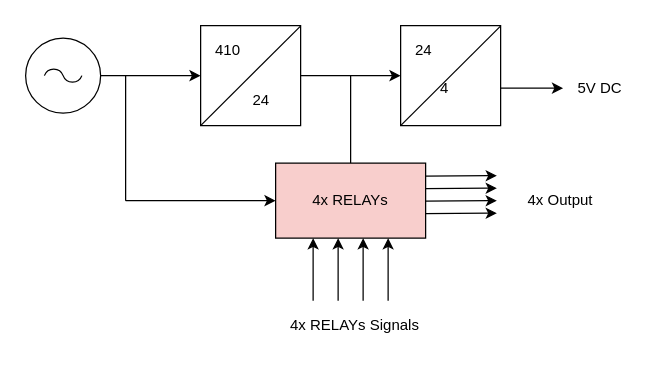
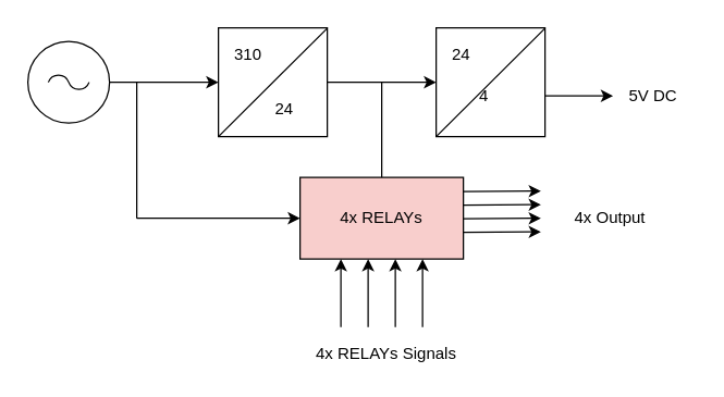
  <mxCell id="0" />
  <mxCell id="1" parent="0" />
  <mxCell id="2" value="" style="edgeStyle=orthogonalEdgeStyle;rounded=0;orthogonalLoop=1;jettySize=auto;html=1;" edge="1" parent="1" source="3"><mxGeometry relative="1" as="geometry"><mxPoint x="160" y="60" as="targetPoint" /></mxGeometry></mxCell>
  <mxCell id="3" value="" style="pointerEvents=1;verticalLabelPosition=bottom;shadow=0;dashed=0;align=center;fillColor=#ffffff;html=1;verticalAlign=top;strokeWidth=1;shape=mxgraph.electrical.signal_sources.ac_source;" vertex="1" parent="1"><mxGeometry x="20" y="30" width="60" height="60" as="geometry" /></mxCell>
  <mxCell id="4" value="" style="whiteSpace=wrap;html=1;aspect=fixed;" vertex="1" parent="1"><mxGeometry x="160" y="20" width="80" height="80" as="geometry" /></mxCell>
  <mxCell id="5" value="" style="endArrow=none;html=1;entryX=0.999;entryY=0.005;entryDx=0;entryDy=0;entryPerimeter=0;" edge="1" parent="1" target="4"><mxGeometry width="50" height="50" relative="1" as="geometry"><mxPoint x="160" y="100" as="sourcePoint" /><mxPoint x="210" y="50" as="targetPoint" /></mxGeometry></mxCell>
- <mxCell id="6" value="410" style="text;html=1;resizable=0;points=[];autosize=1;align=left;verticalAlign=top;spacingTop=-4;" vertex="1" parent="1"><mxGeometry x="170" y="30" width="40" height="20" as="geometry" /></mxCell>
+ <mxCell id="6" value="310" style="text;html=1;resizable=0;points=[];autosize=1;align=left;verticalAlign=top;spacingTop=-4;" vertex="1" parent="1"><mxGeometry x="170" y="30" width="40" height="20" as="geometry" /></mxCell>
  <mxCell id="7" value="24" style="text;html=1;resizable=0;points=[];autosize=1;align=left;verticalAlign=top;spacingTop=-4;" vertex="1" parent="1"><mxGeometry x="200" y="70" width="30" height="20" as="geometry" /></mxCell>
  <mxCell id="8" value="" style="whiteSpace=wrap;html=1;aspect=fixed;" vertex="1" parent="1"><mxGeometry x="320" y="20" width="80" height="80" as="geometry" /></mxCell>
  <mxCell id="9" value="" style="endArrow=none;html=1;entryX=0.999;entryY=0.005;entryDx=0;entryDy=0;entryPerimeter=0;" edge="1" target="8" parent="1"><mxGeometry width="50" height="50" relative="1" as="geometry"><mxPoint x="320" y="100" as="sourcePoint" /><mxPoint x="370" y="50" as="targetPoint" /></mxGeometry></mxCell>
  <mxCell id="10" value="24" style="text;html=1;resizable=0;points=[];autosize=1;align=left;verticalAlign=top;spacingTop=-4;" vertex="1" parent="1"><mxGeometry x="330" y="30" width="30" height="20" as="geometry" /></mxCell>
  <mxCell id="11" value="4" style="text;html=1;resizable=0;points=[];autosize=1;align=left;verticalAlign=top;spacingTop=-4;" vertex="1" parent="1"><mxGeometry x="350" y="60" width="20" height="20" as="geometry" /></mxCell>
  <mxCell id="12" value="" style="edgeStyle=orthogonalEdgeStyle;rounded=0;orthogonalLoop=1;jettySize=auto;html=1;" edge="1" parent="1"><mxGeometry relative="1" as="geometry"><mxPoint x="240" y="60" as="sourcePoint" /><mxPoint x="320" y="60" as="targetPoint" /></mxGeometry></mxCell>
  <mxCell id="13" value="" style="endArrow=none;html=1;" edge="1" parent="1"><mxGeometry width="50" height="50" relative="1" as="geometry"><mxPoint x="280" y="130" as="sourcePoint" /><mxPoint x="280" y="60" as="targetPoint" /></mxGeometry></mxCell>
  <mxCell id="14" value="" style="endArrow=classic;html=1;" edge="1" parent="1"><mxGeometry width="50" height="50" relative="1" as="geometry"><mxPoint x="400" y="70" as="sourcePoint" /><mxPoint x="450" y="70" as="targetPoint" /></mxGeometry></mxCell>
  <mxCell id="15" value="5V DC" style="text;html=1;resizable=0;points=[];autosize=1;align=left;verticalAlign=top;spacingTop=-4;" vertex="1" parent="1"><mxGeometry x="460" y="60" width="50" height="20" as="geometry" /></mxCell>
  <mxCell id="16" value="4x RELAYs" style="rounded=0;whiteSpace=wrap;html=1;fillColor=#f8cecc;" vertex="1" parent="1"><mxGeometry x="220" y="130" width="120" height="60" as="geometry" /></mxCell>
  <mxCell id="17" value="4x RELAYs Signals" style="text;html=1;resizable=0;points=[];autosize=1;align=left;verticalAlign=top;spacingTop=-4;direction=west;" vertex="1" parent="1"><mxGeometry x="230" y="250" width="110" height="20" as="geometry" /></mxCell>
  <mxCell id="18" value="" style="endArrow=classic;html=1;" edge="1" parent="1"><mxGeometry width="50" height="50" relative="1" as="geometry"><mxPoint x="250" y="240" as="sourcePoint" /><mxPoint x="250" y="190" as="targetPoint" /></mxGeometry></mxCell>
  <mxCell id="19" value="" style="endArrow=classic;html=1;" edge="1" parent="1"><mxGeometry width="50" height="50" relative="1" as="geometry"><mxPoint x="270" y="240" as="sourcePoint" /><mxPoint x="270" y="190" as="targetPoint" /></mxGeometry></mxCell>
  <mxCell id="20" value="" style="endArrow=classic;html=1;" edge="1" parent="1"><mxGeometry width="50" height="50" relative="1" as="geometry"><mxPoint x="290" y="240" as="sourcePoint" /><mxPoint x="290" y="190" as="targetPoint" /></mxGeometry></mxCell>
  <mxCell id="21" value="" style="endArrow=classic;html=1;" edge="1" parent="1"><mxGeometry width="50" height="50" relative="1" as="geometry"><mxPoint x="310" y="240" as="sourcePoint" /><mxPoint x="310" y="190" as="targetPoint" /></mxGeometry></mxCell>
  <mxCell id="22" value="" style="endArrow=classic;html=1;" edge="1" parent="1"><mxGeometry width="50" height="50" relative="1" as="geometry"><mxPoint x="100" y="160" as="sourcePoint" /><mxPoint x="220" y="160" as="targetPoint" /></mxGeometry></mxCell>
  <mxCell id="23" value="" style="endArrow=none;html=1;" edge="1" parent="1"><mxGeometry width="50" height="50" relative="1" as="geometry"><mxPoint x="100" y="160" as="sourcePoint" /><mxPoint x="100" y="60" as="targetPoint" /></mxGeometry></mxCell>
  <mxCell id="24" value="" style="endArrow=classic;html=1;exitX=1.023;exitY=0.173;exitDx=0;exitDy=0;exitPerimeter=0;" edge="1" parent="1"><mxGeometry width="50" height="50" relative="1" as="geometry"><mxPoint x="339.76" y="140.38" as="sourcePoint" /><mxPoint x="397" y="140" as="targetPoint" /></mxGeometry></mxCell>
  <mxCell id="25" value="" style="endArrow=classic;html=1;exitX=1.023;exitY=0.173;exitDx=0;exitDy=0;exitPerimeter=0;" edge="1" parent="1"><mxGeometry width="50" height="50" relative="1" as="geometry"><mxPoint x="339.76" y="150.38" as="sourcePoint" /><mxPoint x="397" y="150" as="targetPoint" /></mxGeometry></mxCell>
  <mxCell id="26" value="" style="endArrow=classic;html=1;exitX=1.023;exitY=0.173;exitDx=0;exitDy=0;exitPerimeter=0;" edge="1" parent="1"><mxGeometry width="50" height="50" relative="1" as="geometry"><mxPoint x="339.76" y="160.38" as="sourcePoint" /><mxPoint x="397" y="160" as="targetPoint" /></mxGeometry></mxCell>
  <mxCell id="27" value="" style="endArrow=classic;html=1;exitX=1.023;exitY=0.173;exitDx=0;exitDy=0;exitPerimeter=0;" edge="1" parent="1"><mxGeometry width="50" height="50" relative="1" as="geometry"><mxPoint x="339.76" y="170.38" as="sourcePoint" /><mxPoint x="397" y="170" as="targetPoint" /></mxGeometry></mxCell>
  <mxCell id="28" value="4x Output" style="text;html=1;resizable=0;points=[];autosize=1;align=left;verticalAlign=top;spacingTop=-4;" vertex="1" parent="1"><mxGeometry x="420" y="150" width="70" height="20" as="geometry" /></mxCell>
